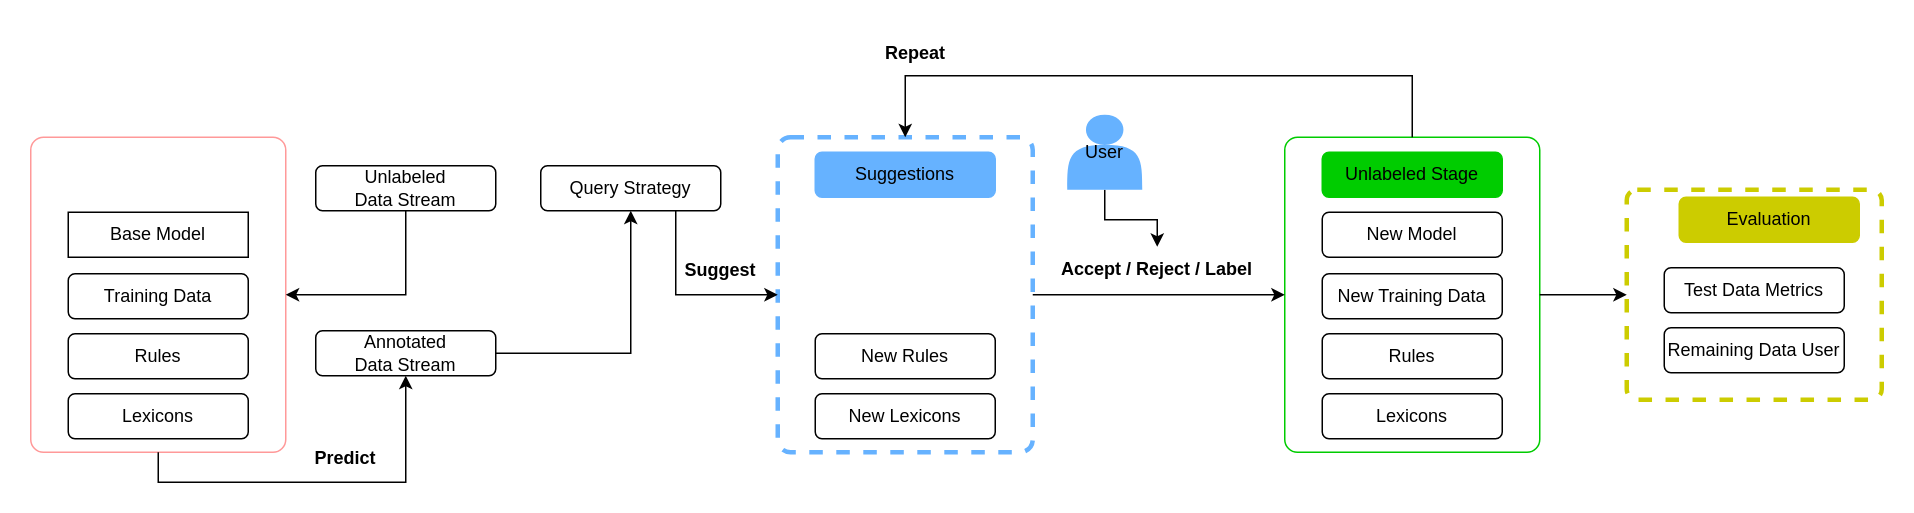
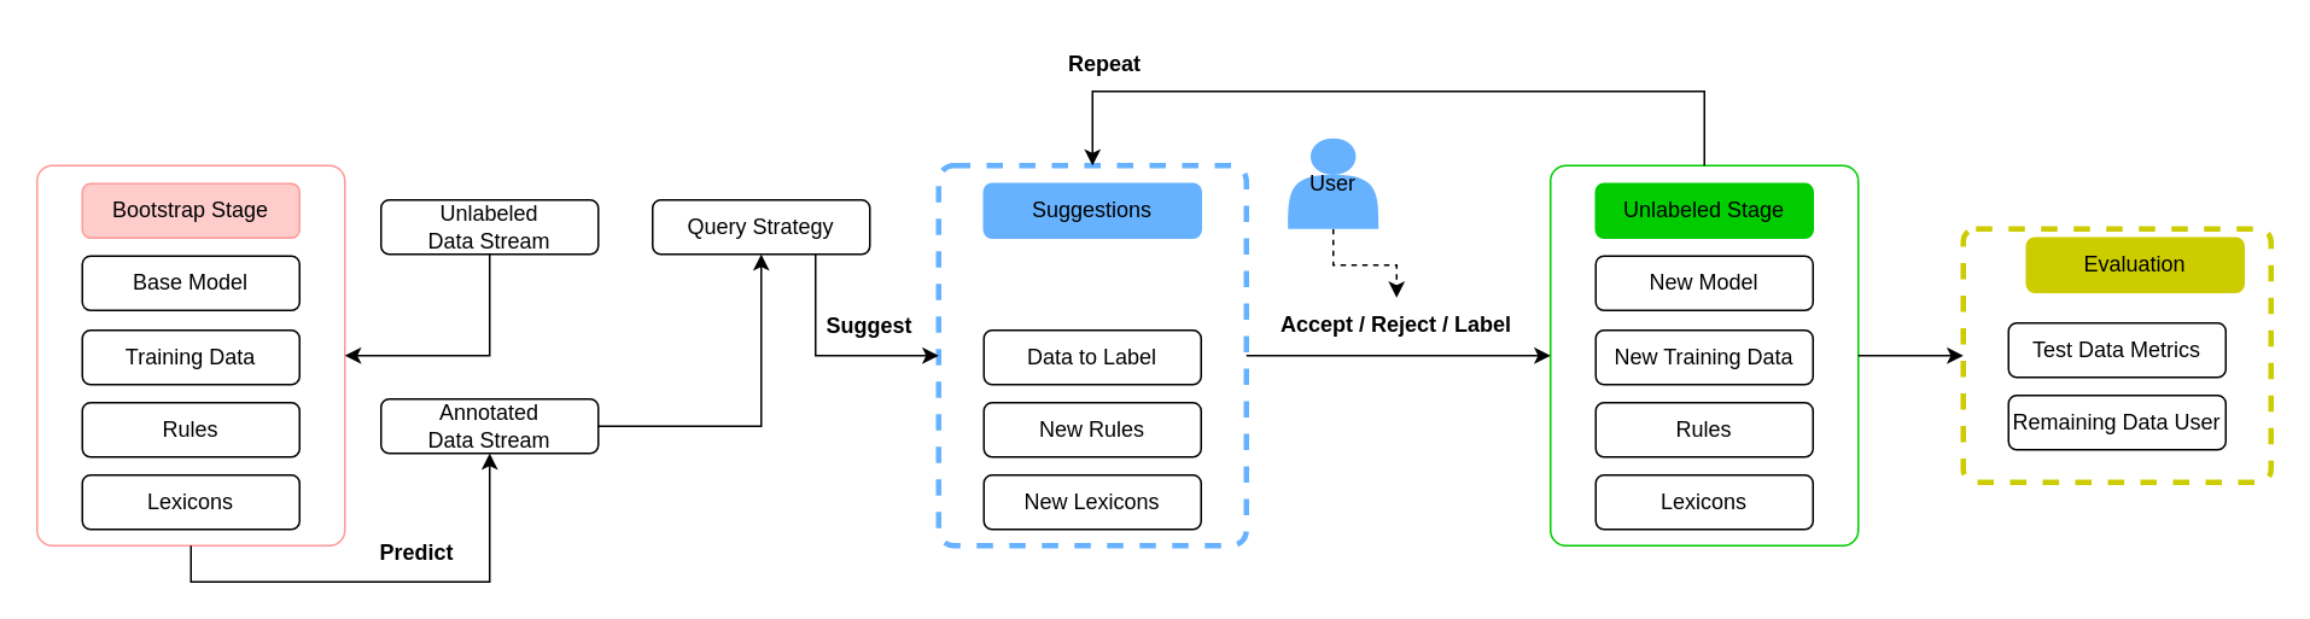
  <mxCell id="0" />
  <mxCell id="1" parent="0" />
  <mxCell id="2" value="" style="group" parent="1" vertex="1" connectable="0"><mxGeometry x="20" y="91" width="170" height="210" as="geometry" /></mxCell>
  <mxCell id="3" value="" style="rounded=1;whiteSpace=wrap;html=1;arcSize=5;fillColor=none;strokeColor=#FF9999;container=0;" parent="2" vertex="1"><mxGeometry width="170" height="210" as="geometry" /></mxCell>
  <mxCell id="4" value="Training Data" style="rounded=1;whiteSpace=wrap;html=1;container=0;" parent="2" vertex="1"><mxGeometry x="25" y="91" width="120" height="30" as="geometry" /></mxCell>
  <mxCell id="5" value="Rules" style="rounded=1;whiteSpace=wrap;html=1;container=0;" parent="2" vertex="1"><mxGeometry x="25" y="131" width="120" height="30" as="geometry" /></mxCell>
  <mxCell id="6" value="Lexicons" style="rounded=1;whiteSpace=wrap;html=1;container=0;" parent="2" vertex="1"><mxGeometry x="25" y="171" width="120" height="30" as="geometry" /></mxCell>
- <mxCell id="8" value="Base Model" style="whiteSpace=wrap;html=1;container=0;rounded=0;" parent="2" vertex="1"><mxGeometry x="25" y="50" width="120" height="30" as="geometry" /></mxCell>
+ <mxCell id="7" value="Bootstrap Stage" style="rounded=1;whiteSpace=wrap;html=1;strokeColor=#FF9999;fillColor=#FFCCCC;container=0;" parent="2" vertex="1"><mxGeometry x="25" y="10" width="120" height="30" as="geometry" /></mxCell>
+ <mxCell id="8" value="Base Model" style="rounded=1;whiteSpace=wrap;html=1;container=0;" parent="2" vertex="1"><mxGeometry x="25" y="50" width="120" height="30" as="geometry" /></mxCell>
  <mxCell id="9" value="" style="group" parent="1" vertex="1" connectable="0"><mxGeometry x="856" y="91" width="170" height="210" as="geometry" /></mxCell>
  <mxCell id="10" value="" style="rounded=1;whiteSpace=wrap;html=1;arcSize=5;fillColor=none;strokeColor=#00CC00;container=0;" parent="9" vertex="1"><mxGeometry width="170" height="210" as="geometry" /></mxCell>
  <mxCell id="11" value="New Training Data" style="rounded=1;whiteSpace=wrap;html=1;container=0;" parent="9" vertex="1"><mxGeometry x="25" y="91" width="120" height="30" as="geometry" /></mxCell>
  <mxCell id="12" value="Rules" style="rounded=1;whiteSpace=wrap;html=1;container=0;" parent="9" vertex="1"><mxGeometry x="25" y="131" width="120" height="30" as="geometry" /></mxCell>
  <mxCell id="13" value="Lexicons" style="rounded=1;whiteSpace=wrap;html=1;container=0;" parent="9" vertex="1"><mxGeometry x="25" y="171" width="120" height="30" as="geometry" /></mxCell>
  <mxCell id="14" value="Unlabeled Stage" style="rounded=1;whiteSpace=wrap;html=1;strokeColor=#00CC00;fillColor=#00CC00;container=0;" parent="9" vertex="1"><mxGeometry x="25" y="10" width="120" height="30" as="geometry" /></mxCell>
  <mxCell id="15" value="New Model" style="rounded=1;whiteSpace=wrap;html=1;container=0;" parent="9" vertex="1"><mxGeometry x="25" y="50" width="120" height="30" as="geometry" /></mxCell>
  <mxCell id="16" style="edgeStyle=orthogonalEdgeStyle;rounded=0;orthogonalLoop=1;jettySize=auto;html=1;exitX=0.5;exitY=1;exitDx=0;exitDy=0;entryX=1;entryY=0.5;entryDx=0;entryDy=0;" parent="1" source="17" target="3" edge="1"><mxGeometry relative="1" as="geometry" /></mxCell>
  <mxCell id="17" value="Unlabeled&lt;br&gt;Data Stream" style="rounded=1;whiteSpace=wrap;html=1;container=0;" parent="1" vertex="1"><mxGeometry x="210" y="110" width="120" height="30" as="geometry" /></mxCell>
  <mxCell id="18" value="" style="group;strokeColor=none;" parent="1" vertex="1" connectable="0"><mxGeometry x="518" y="91" width="170" height="210" as="geometry" /></mxCell>
  <mxCell id="19" value="" style="rounded=1;whiteSpace=wrap;html=1;arcSize=5;fillColor=none;strokeColor=#66B2FF;container=0;strokeWidth=3;dashed=1;" parent="18" vertex="1"><mxGeometry width="170" height="210" as="geometry" /></mxCell>
+ <mxCell id="20" value="Data to Label" style="rounded=1;whiteSpace=wrap;html=1;container=0;" parent="18" vertex="1"><mxGeometry x="25" y="91" width="120" height="30" as="geometry" /></mxCell>
  <mxCell id="21" value="New Rules" style="rounded=1;whiteSpace=wrap;html=1;container=0;" parent="18" vertex="1"><mxGeometry x="25" y="131" width="120" height="30" as="geometry" /></mxCell>
  <mxCell id="22" value="New Lexicons" style="rounded=1;whiteSpace=wrap;html=1;container=0;" parent="18" vertex="1"><mxGeometry x="25" y="171" width="120" height="30" as="geometry" /></mxCell>
  <mxCell id="23" value="Suggestions" style="rounded=1;whiteSpace=wrap;html=1;strokeColor=#66B2FF;fillColor=#66B2FF;container=0;" parent="18" vertex="1"><mxGeometry x="25" y="10" width="120" height="30" as="geometry" /></mxCell>
- <mxCell id="24" style="edgeStyle=orthogonalEdgeStyle;rounded=0;orthogonalLoop=1;jettySize=auto;html=1;entryX=0.5;entryY=0;entryDx=0;entryDy=0;" parent="1" source="25" target="26" edge="1"><mxGeometry relative="1" as="geometry" /></mxCell>
+ <mxCell id="24" style="edgeStyle=orthogonalEdgeStyle;rounded=0;orthogonalLoop=1;jettySize=auto;html=1;entryX=0.5;entryY=0;entryDx=0;entryDy=0;dashed=1;" parent="1" source="25" target="26" edge="1"><mxGeometry relative="1" as="geometry" /></mxCell>
  <mxCell id="25" value="User" style="shape=actor;whiteSpace=wrap;html=1;strokeColor=none;fillColor=#66B2FF;" parent="1" vertex="1"><mxGeometry x="711" y="76" width="50" height="50" as="geometry" /></mxCell>
  <mxCell id="26" value="Accept / Reject / Label" style="text;html=1;strokeColor=none;fillColor=none;align=center;verticalAlign=middle;whiteSpace=wrap;rounded=0;fontStyle=1" parent="1" vertex="1"><mxGeometry x="701" y="164" width="140" height="30" as="geometry" /></mxCell>
  <mxCell id="27" style="edgeStyle=orthogonalEdgeStyle;rounded=0;orthogonalLoop=1;jettySize=auto;html=1;exitX=0.5;exitY=0;exitDx=0;exitDy=0;entryX=0.5;entryY=0;entryDx=0;entryDy=0;" parent="1" source="10" target="19" edge="1"><mxGeometry relative="1" as="geometry"><Array as="points"><mxPoint x="941" y="50" /><mxPoint x="603" y="50" /></Array></mxGeometry></mxCell>
  <mxCell id="28" value="Repeat" style="text;html=1;strokeColor=none;fillColor=none;align=center;verticalAlign=middle;whiteSpace=wrap;rounded=0;fontStyle=1" parent="1" vertex="1"><mxGeometry x="580" y="20" width="60" height="30" as="geometry" /></mxCell>
  <mxCell id="29" value="Suggest" style="text;html=1;strokeColor=none;fillColor=none;align=center;verticalAlign=middle;whiteSpace=wrap;rounded=0;fontStyle=1" parent="1" vertex="1"><mxGeometry x="450" y="165" width="60" height="30" as="geometry" /></mxCell>
  <mxCell id="30" value="" style="group" parent="1" vertex="1" connectable="0"><mxGeometry x="1084" y="126" width="170" height="140" as="geometry" /></mxCell>
  <mxCell id="31" value="" style="rounded=1;whiteSpace=wrap;html=1;arcSize=5;fillColor=none;strokeColor=#CCCC00;container=0;strokeWidth=3;dashed=1;" parent="30" vertex="1"><mxGeometry width="170" height="140" as="geometry" /></mxCell>
  <mxCell id="32" value="Test Data Metrics" style="rounded=1;whiteSpace=wrap;html=1;container=0;" parent="30" vertex="1"><mxGeometry x="25" y="52" width="120" height="30" as="geometry" /></mxCell>
  <mxCell id="33" value="Remaining Data User" style="rounded=1;whiteSpace=wrap;html=1;container=0;" parent="30" vertex="1"><mxGeometry x="25" y="92" width="120" height="30" as="geometry" /></mxCell>
  <mxCell id="34" value="Evaluation" style="rounded=1;whiteSpace=wrap;html=1;strokeColor=#CCCC00;fillColor=#CCCC00;container=0;" parent="30" vertex="1"><mxGeometry x="35" y="5" width="120" height="30" as="geometry" /></mxCell>
  <mxCell id="35" style="edgeStyle=orthogonalEdgeStyle;rounded=0;orthogonalLoop=1;jettySize=auto;html=1;exitX=1;exitY=0.5;exitDx=0;exitDy=0;entryX=0;entryY=0.5;entryDx=0;entryDy=0;" parent="1" source="10" target="31" edge="1"><mxGeometry relative="1" as="geometry" /></mxCell>
  <mxCell id="36" style="edgeStyle=orthogonalEdgeStyle;rounded=0;orthogonalLoop=1;jettySize=auto;html=1;exitX=1;exitY=0.5;exitDx=0;exitDy=0;entryX=0;entryY=0.5;entryDx=0;entryDy=0;" parent="1" source="19" target="10" edge="1"><mxGeometry relative="1" as="geometry" /></mxCell>
  <mxCell id="37" value="Predict" style="text;html=1;strokeColor=none;fillColor=none;align=center;verticalAlign=middle;whiteSpace=wrap;rounded=0;fontStyle=1" parent="1" vertex="1"><mxGeometry x="200" y="290" width="60" height="30" as="geometry" /></mxCell>
  <mxCell id="38" style="edgeStyle=orthogonalEdgeStyle;rounded=0;orthogonalLoop=1;jettySize=auto;html=1;entryX=0;entryY=0.5;entryDx=0;entryDy=0;exitX=0.75;exitY=1;exitDx=0;exitDy=0;" parent="1" source="42" target="19" edge="1"><mxGeometry relative="1" as="geometry" /></mxCell>
  <mxCell id="39" style="edgeStyle=orthogonalEdgeStyle;rounded=0;orthogonalLoop=1;jettySize=auto;html=1;entryX=0.5;entryY=1;entryDx=0;entryDy=0;" parent="1" source="40" target="42" edge="1"><mxGeometry relative="1" as="geometry" /></mxCell>
  <mxCell id="40" value="Annotated&lt;br&gt;Data Stream" style="rounded=1;whiteSpace=wrap;html=1;container=0;" parent="1" vertex="1"><mxGeometry x="210" y="220" width="120" height="30" as="geometry" /></mxCell>
  <mxCell id="41" style="edgeStyle=orthogonalEdgeStyle;rounded=0;orthogonalLoop=1;jettySize=auto;html=1;entryX=0.5;entryY=1;entryDx=0;entryDy=0;exitX=0.5;exitY=1;exitDx=0;exitDy=0;" parent="1" source="3" target="40" edge="1"><mxGeometry relative="1" as="geometry" /></mxCell>
  <mxCell id="42" value="Query Strategy" style="rounded=1;whiteSpace=wrap;html=1;container=0;" parent="1" vertex="1"><mxGeometry x="360" y="110" width="120" height="30" as="geometry" /></mxCell>
